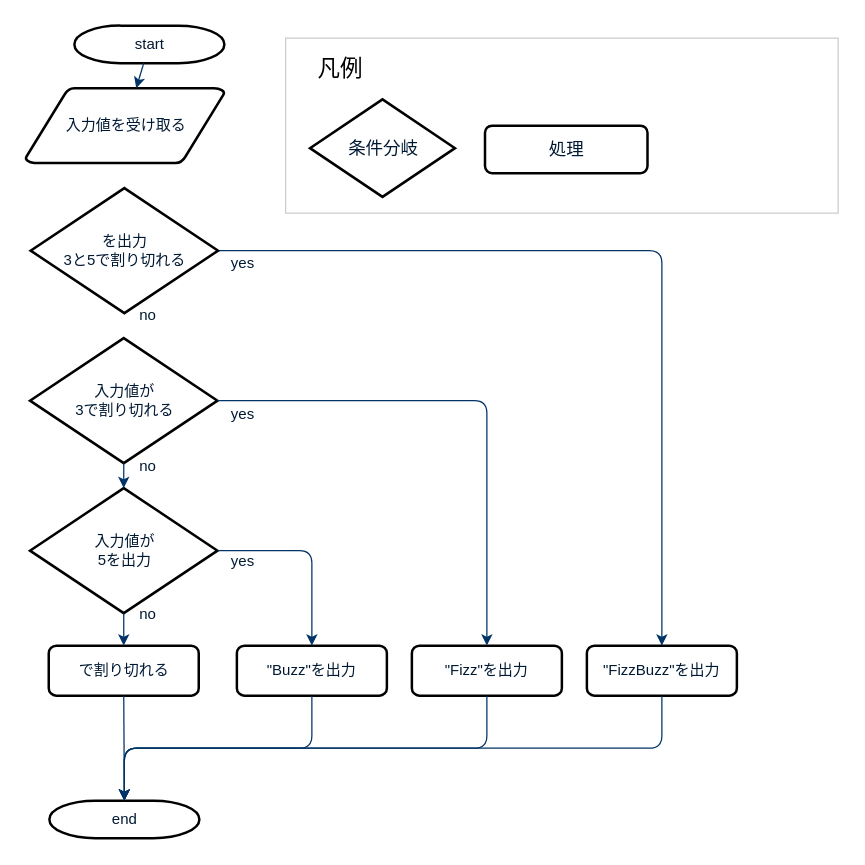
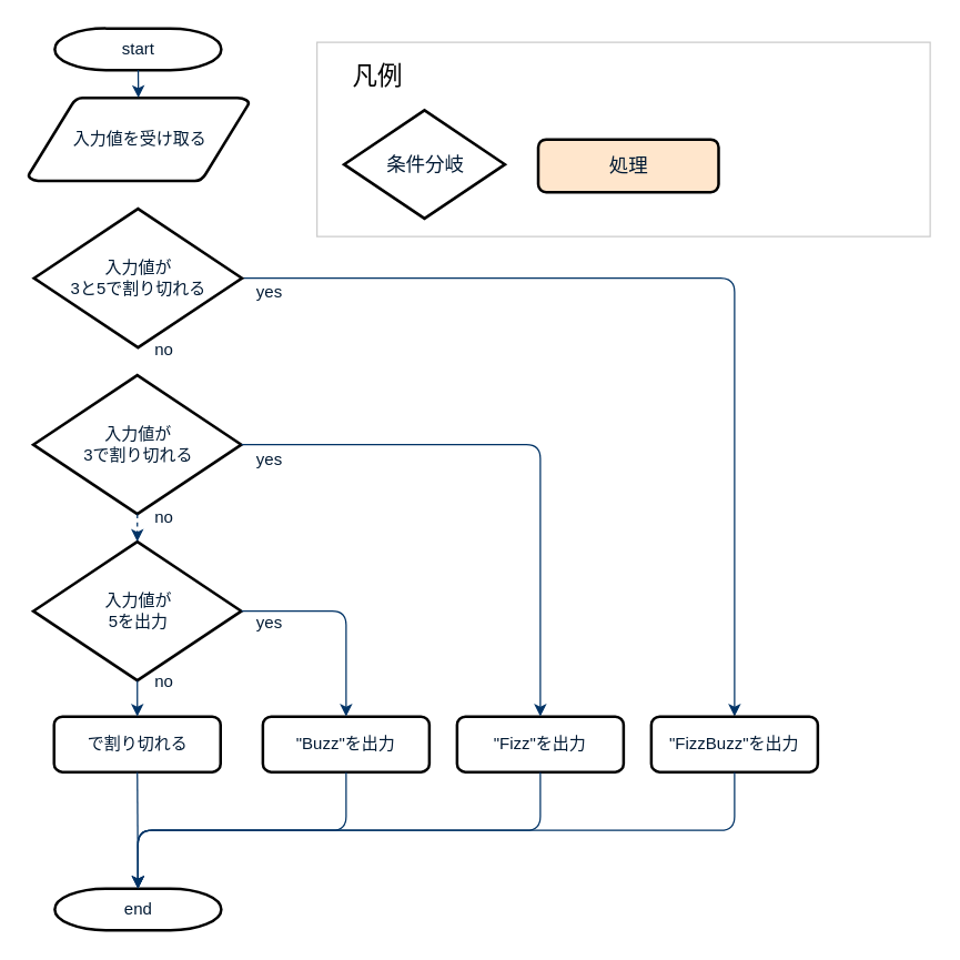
  <mxCell id="0" />
  <mxCell id="1" parent="0" />
- <mxCell id="2" value="start" style="shape=mxgraph.flowchart.terminator;fillColor=#FFFFFF;strokeColor=#000000;strokeWidth=2;gradientColor=none;gradientDirection=north;fontColor=#001933;fontStyle=0;html=1;" parent="1" vertex="1"><mxGeometry x="59" y="20" width="120" height="30" as="geometry" /></mxCell>
+ <mxCell id="2" value="start" style="shape=mxgraph.flowchart.terminator;fillColor=#FFFFFF;strokeColor=#000000;strokeWidth=2;gradientColor=none;gradientDirection=north;fontColor=#001933;fontStyle=0;html=1;" parent="1" vertex="1"><mxGeometry x="39" y="20" width="120" height="30" as="geometry" /></mxCell>
  <mxCell id="3" value="入力値を受け取る" style="shape=mxgraph.flowchart.data;fillColor=#FFFFFF;strokeColor=#000000;strokeWidth=2;gradientColor=none;gradientDirection=north;fontColor=#001933;fontStyle=0;html=1;" parent="1" vertex="1"><mxGeometry x="20" y="70" width="159" height="60" as="geometry" /></mxCell>
  <mxCell id="4" style="fontColor=#001933;fontStyle=1;strokeColor=#003366;strokeWidth=1;html=1;" parent="1" source="2" target="3" edge="1"><mxGeometry relative="1" as="geometry" /></mxCell>
  <mxCell id="5" value="end" style="shape=mxgraph.flowchart.terminator;fillColor=#FFFFFF;strokeColor=#000000;strokeWidth=2;gradientColor=none;gradientDirection=north;fontColor=#001933;fontStyle=0;html=1;" parent="1" vertex="1"><mxGeometry x="39" y="640" width="120" height="30" as="geometry" /></mxCell>
  <mxCell id="6" value="" style="edgeStyle=orthogonalEdgeStyle;elbow=vertical;exitX=1;exitY=0.5;exitPerimeter=0;entryX=0.5;entryY=0;fontColor=#001933;fontStyle=1;strokeColor=#003366;strokeWidth=1;html=1;exitDx=0;exitDy=0;entryDx=0;entryDy=0;" parent="1" source="7" target="10" edge="1"><mxGeometry x="360" y="-1705" width="100" height="100" as="geometry"><mxPoint x="459" y="65" as="sourcePoint" /><mxPoint x="239" y="-1745" as="targetPoint" /></mxGeometry></mxCell>
- <mxCell id="7" value="を出力&lt;br&gt;3と5で割り切れる&lt;br&gt;" style="shape=mxgraph.flowchart.decision;fillColor=#FFFFFF;strokeColor=#000000;strokeWidth=2;gradientColor=none;gradientDirection=north;fontColor=#001933;fontStyle=0;html=1;" parent="1" vertex="1"><mxGeometry x="24" y="150" width="150" height="100" as="geometry" /></mxCell>
+ <mxCell id="7" value="入力値が&lt;br&gt;3と5で割り切れる&lt;br&gt;" style="shape=mxgraph.flowchart.decision;fillColor=#FFFFFF;strokeColor=#000000;strokeWidth=2;gradientColor=none;gradientDirection=north;fontColor=#001933;fontStyle=0;html=1;" parent="1" vertex="1"><mxGeometry x="24" y="150" width="150" height="100" as="geometry" /></mxCell>
  <mxCell id="8" value="入力値が&lt;br&gt;3で割り切れる&lt;br&gt;" style="shape=mxgraph.flowchart.decision;fillColor=#FFFFFF;strokeColor=#000000;strokeWidth=2;gradientColor=none;gradientDirection=north;fontColor=#001933;fontStyle=0;html=1;" parent="1" vertex="1"><mxGeometry x="23.5" y="270" width="150" height="100" as="geometry" /></mxCell>
  <mxCell id="9" value="入力値が&lt;br&gt;5を出力&lt;br&gt;" style="shape=mxgraph.flowchart.decision;fillColor=#FFFFFF;strokeColor=#000000;strokeWidth=2;gradientColor=none;gradientDirection=north;fontColor=#001933;fontStyle=0;html=1;" parent="1" vertex="1"><mxGeometry x="23.5" y="390" width="150" height="100" as="geometry" /></mxCell>
  <mxCell id="10" value="&quot;FizzBuzz&quot;を出力" style="rounded=1;whiteSpace=wrap;html=1;strokeWidth=2;fillColor=#FFFFFF;fontColor=#001933;" parent="1" vertex="1"><mxGeometry x="469" y="516" width="120" height="40" as="geometry" /></mxCell>
- <mxCell id="11" style="fontColor=#001933;fontStyle=1;strokeColor=#003366;strokeWidth=1;html=1;entryX=0.5;entryY=0;entryDx=0;entryDy=0;entryPerimeter=0;exitX=0.5;exitY=1;exitDx=0;exitDy=0;exitPerimeter=0;" parent="1" source="8" target="9" edge="1"><mxGeometry relative="1" as="geometry"><mxPoint x="99" y="390" as="sourcePoint" /><mxPoint x="99" y="410" as="targetPoint" /></mxGeometry></mxCell>
+ <mxCell id="11" style="fontColor=#001933;fontStyle=1;strokeColor=#003366;strokeWidth=1;html=1;entryX=0.5;entryY=0;entryDx=0;entryDy=0;entryPerimeter=0;exitX=0.5;exitY=1;exitDx=0;exitDy=0;exitPerimeter=0;dashed=1;" parent="1" source="8" target="9" edge="1"><mxGeometry relative="1" as="geometry"><mxPoint x="99" y="390" as="sourcePoint" /><mxPoint x="99" y="410" as="targetPoint" /></mxGeometry></mxCell>
  <mxCell id="12" value="&quot;Fizz&quot;を出力" style="rounded=1;whiteSpace=wrap;html=1;strokeWidth=2;fillColor=#FFFFFF;fontColor=#001933;" parent="1" vertex="1"><mxGeometry x="329" y="516" width="120" height="40" as="geometry" /></mxCell>
  <mxCell id="13" value="&quot;Buzz&quot;を出力" style="rounded=1;whiteSpace=wrap;html=1;strokeWidth=2;fillColor=#FFFFFF;fontColor=#001933;" parent="1" vertex="1"><mxGeometry x="189" y="516" width="120" height="40" as="geometry" /></mxCell>
  <mxCell id="14" value="で割り切れる" style="rounded=1;whiteSpace=wrap;html=1;strokeWidth=2;fillColor=#FFFFFF;fontColor=#001933;" parent="1" vertex="1"><mxGeometry x="38.5" y="516" width="120" height="40" as="geometry" /></mxCell>
  <mxCell id="15" value="" style="edgeStyle=orthogonalEdgeStyle;elbow=vertical;exitX=1;exitY=0.5;exitPerimeter=0;fontColor=#001933;fontStyle=1;strokeColor=#003366;strokeWidth=1;html=1;exitDx=0;exitDy=0;entryX=0.5;entryY=0;entryDx=0;entryDy=0;" parent="1" source="8" target="12" edge="1"><mxGeometry x="370" y="-1695" width="100" height="100" as="geometry"><mxPoint x="184" y="210" as="sourcePoint" /><mxPoint x="299" y="320" as="targetPoint" /></mxGeometry></mxCell>
  <mxCell id="16" value="" style="edgeStyle=orthogonalEdgeStyle;elbow=vertical;exitX=1;exitY=0.5;exitPerimeter=0;fontColor=#001933;fontStyle=1;strokeColor=#003366;strokeWidth=1;html=1;exitDx=0;exitDy=0;entryX=0.5;entryY=0;entryDx=0;entryDy=0;" parent="1" source="9" target="13" edge="1"><mxGeometry x="380" y="-1685" width="100" height="100" as="geometry"><mxPoint x="184" y="330" as="sourcePoint" /><mxPoint x="309" y="380" as="targetPoint" /></mxGeometry></mxCell>
  <mxCell id="17" style="fontColor=#001933;fontStyle=1;strokeColor=#003366;strokeWidth=1;html=1;entryX=0.5;entryY=0;entryDx=0;entryDy=0;exitX=0.5;exitY=1;exitDx=0;exitDy=0;exitPerimeter=0;" parent="1" source="9" target="14" edge="1"><mxGeometry relative="1" as="geometry"><mxPoint x="109" y="380" as="sourcePoint" /><mxPoint x="109" y="400" as="targetPoint" /></mxGeometry></mxCell>
  <mxCell id="18" style="fontColor=#001933;fontStyle=1;strokeColor=#003366;strokeWidth=1;html=1;entryX=0.5;entryY=0;entryDx=0;entryDy=0;exitX=0.5;exitY=1;exitDx=0;exitDy=0;entryPerimeter=0;" parent="1" source="14" target="5" edge="1"><mxGeometry relative="1" as="geometry"><mxPoint x="109" y="500" as="sourcePoint" /><mxPoint x="109" y="526" as="targetPoint" /></mxGeometry></mxCell>
  <mxCell id="19" value="" style="edgeStyle=orthogonalEdgeStyle;elbow=vertical;exitX=0.5;exitY=1;fontColor=#001933;fontStyle=1;strokeColor=#003366;strokeWidth=1;html=1;exitDx=0;exitDy=0;entryX=0.5;entryY=0;entryDx=0;entryDy=0;entryPerimeter=0;" parent="1" source="13" target="5" edge="1"><mxGeometry x="390" y="-1675" width="100" height="100" as="geometry"><mxPoint x="184" y="450" as="sourcePoint" /><mxPoint x="259" y="526" as="targetPoint" /></mxGeometry></mxCell>
  <mxCell id="20" value="" style="edgeStyle=orthogonalEdgeStyle;elbow=vertical;exitX=0.5;exitY=1;fontColor=#001933;fontStyle=1;strokeColor=#003366;strokeWidth=1;html=1;exitDx=0;exitDy=0;entryX=0.5;entryY=0;entryDx=0;entryDy=0;entryPerimeter=0;" parent="1" source="12" target="5" edge="1"><mxGeometry x="400" y="-1665" width="100" height="100" as="geometry"><mxPoint x="259" y="566" as="sourcePoint" /><mxPoint x="109" y="650" as="targetPoint" /></mxGeometry></mxCell>
  <mxCell id="21" value="" style="edgeStyle=orthogonalEdgeStyle;elbow=vertical;exitX=0.5;exitY=1;fontColor=#001933;fontStyle=1;strokeColor=#003366;strokeWidth=1;html=1;exitDx=0;exitDy=0;entryX=0.5;entryY=0;entryDx=0;entryDy=0;entryPerimeter=0;" parent="1" source="10" target="5" edge="1"><mxGeometry x="410" y="-1655" width="100" height="100" as="geometry"><mxPoint x="399" y="566" as="sourcePoint" /><mxPoint x="109" y="650" as="targetPoint" /></mxGeometry></mxCell>
  <mxCell id="22" value="yes" style="text;html=1;strokeColor=none;fillColor=none;align=center;verticalAlign=middle;whiteSpace=wrap;rounded=0;fontColor=#001933;" parent="1" vertex="1"><mxGeometry x="174" y="200" width="40" height="20" as="geometry" /></mxCell>
  <mxCell id="23" value="no" style="text;html=1;strokeColor=none;fillColor=none;align=center;verticalAlign=middle;whiteSpace=wrap;rounded=0;fontColor=#001933;" parent="1" vertex="1"><mxGeometry x="98" y="242" width="40" height="20" as="geometry" /></mxCell>
  <mxCell id="24" value="yes" style="text;html=1;strokeColor=none;fillColor=none;align=center;verticalAlign=middle;whiteSpace=wrap;rounded=0;fontColor=#001933;" parent="1" vertex="1"><mxGeometry x="174" y="321" width="40" height="20" as="geometry" /></mxCell>
  <mxCell id="25" value="no" style="text;html=1;strokeColor=none;fillColor=none;align=center;verticalAlign=middle;whiteSpace=wrap;rounded=0;fontColor=#001933;" parent="1" vertex="1"><mxGeometry x="98" y="363" width="40" height="20" as="geometry" /></mxCell>
  <mxCell id="26" value="yes" style="text;html=1;strokeColor=none;fillColor=none;align=center;verticalAlign=middle;whiteSpace=wrap;rounded=0;fontColor=#001933;" parent="1" vertex="1"><mxGeometry x="174" y="439" width="40" height="20" as="geometry" /></mxCell>
  <mxCell id="27" value="no" style="text;html=1;strokeColor=none;fillColor=none;align=center;verticalAlign=middle;whiteSpace=wrap;rounded=0;fontColor=#001933;" parent="1" vertex="1"><mxGeometry x="98" y="481" width="40" height="20" as="geometry" /></mxCell>
  <mxCell id="28" value="&lt;div style=&quot;text-align: left&quot;&gt;&lt;br&gt;&lt;/div&gt;" style="rounded=0;whiteSpace=wrap;html=1;fillColor=#FFFFFF;shadow=0;strokeColor=#CCCCCC;" parent="1" vertex="1"><mxGeometry x="228" y="30" width="442" height="140" as="geometry" /></mxCell>
- <mxCell id="29" value="&lt;font style=&quot;font-size: 14px&quot;&gt;処理&lt;/font&gt;" style="rounded=1;whiteSpace=wrap;html=1;strokeWidth=2;fillColor=#FFFFFF;fontColor=#001933;" parent="1" vertex="1"><mxGeometry x="387.5" y="100" width="130" height="38" as="geometry" /></mxCell>
+ <mxCell id="29" value="&lt;font style=&quot;font-size: 14px&quot;&gt;処理&lt;/font&gt;" style="rounded=1;whiteSpace=wrap;html=1;strokeWidth=2;fillColor=#ffe6cc;fontColor=#001933;" parent="1" vertex="1"><mxGeometry x="387.5" y="100" width="130" height="38" as="geometry" /></mxCell>
  <mxCell id="30" value="&lt;font style=&quot;font-size: 18px&quot;&gt;凡例&lt;/font&gt;" style="text;html=1;strokeColor=none;fillColor=none;align=center;verticalAlign=middle;whiteSpace=wrap;rounded=0;shadow=0;" parent="1" vertex="1"><mxGeometry x="251.5" y="45" width="40" height="20" as="geometry" /></mxCell>
  <mxCell id="31" value="&lt;span style=&quot;font-size: 14px&quot;&gt;条件分岐&lt;/span&gt;" style="shape=mxgraph.flowchart.decision;fillColor=#FFFFFF;strokeColor=#000000;strokeWidth=2;gradientColor=none;gradientDirection=north;fontColor=#001933;fontStyle=0;html=1;" parent="1" vertex="1"><mxGeometry x="247.5" y="79" width="116" height="78" as="geometry" /></mxCell>
